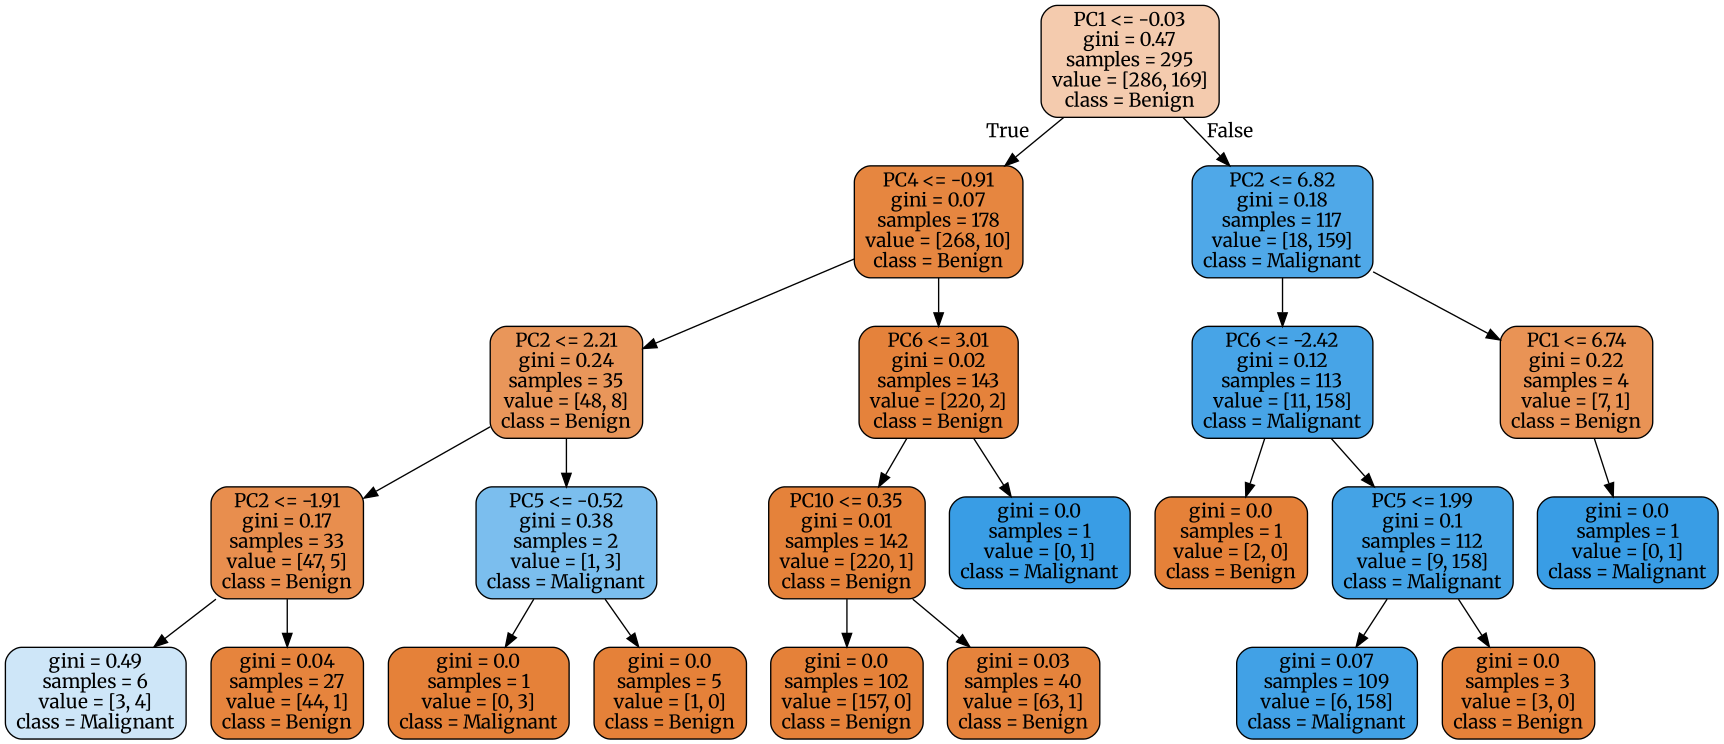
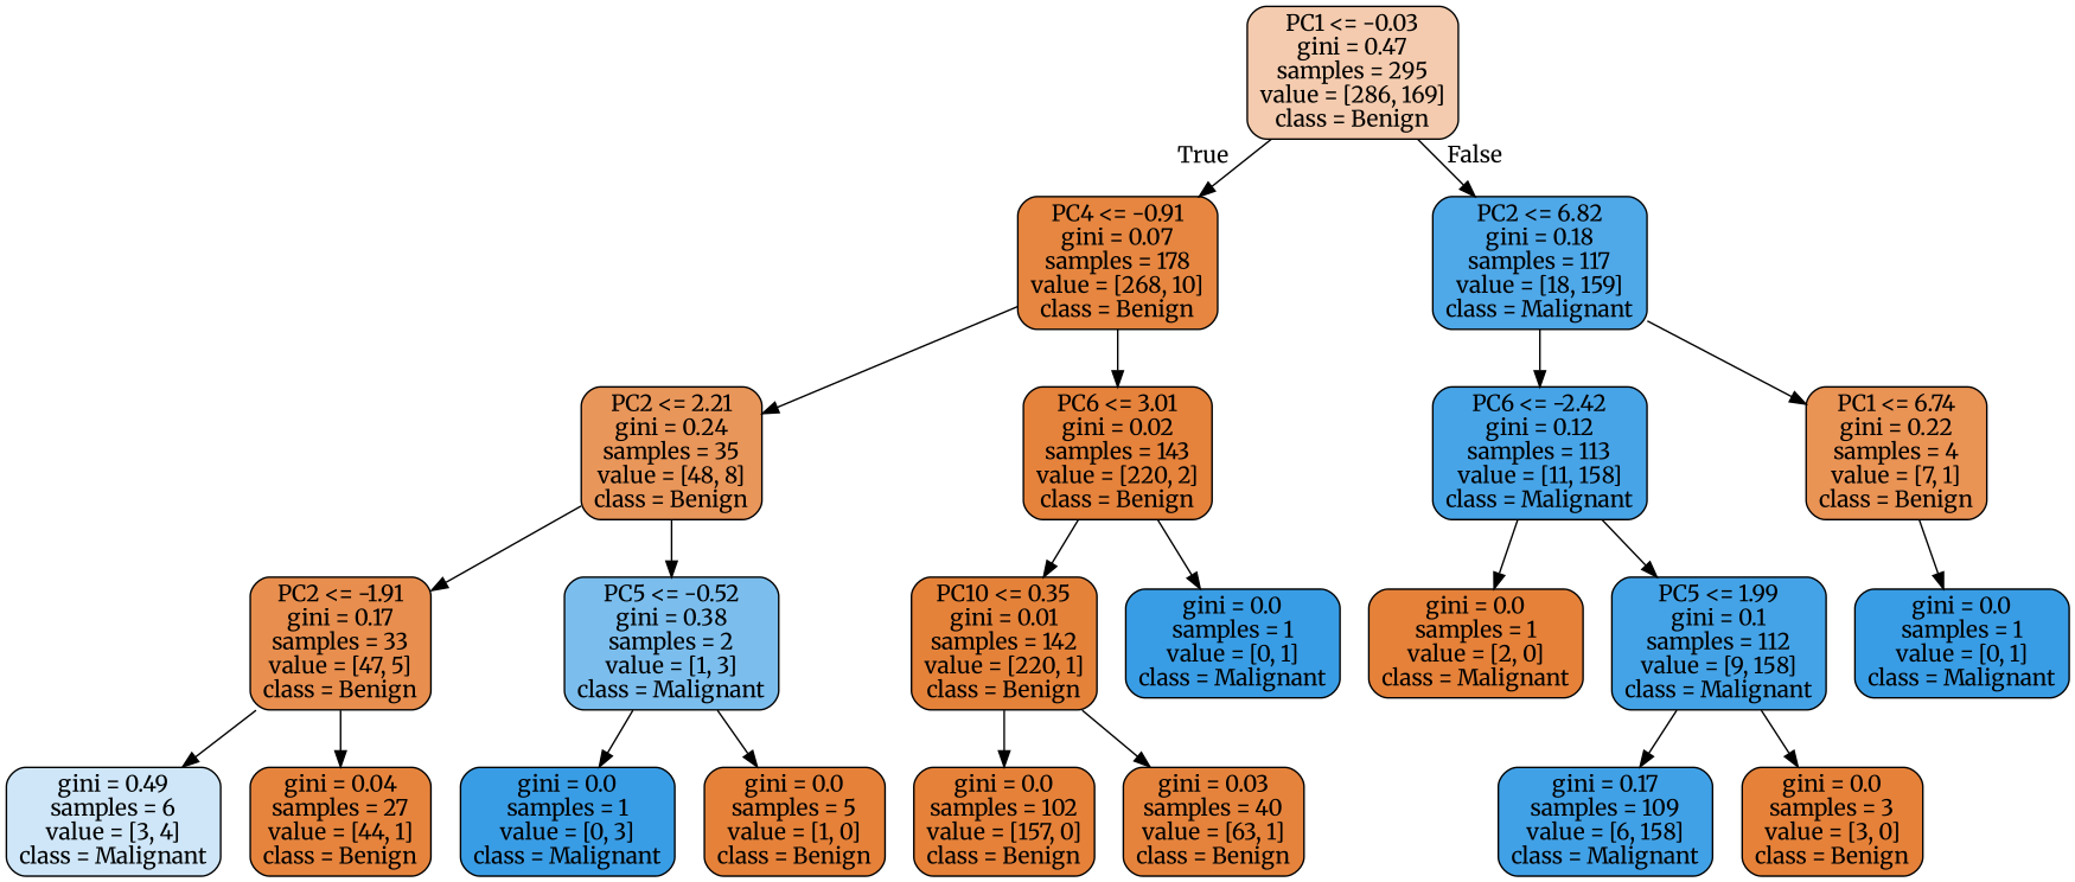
  digraph {
    fontname=Merriweather
    node [color=black fillcolor="#e58139" fontname=Merriweather shape=box style="filled, rounded"]
    edge [fontname=Merriweather]
    n1 [fillcolor="#f4cbae" label="PC1 <= -0.03\ngini = 0.47\nsamples = 295\nvalue = [286, 169]\nclass = Benign"]
    n2 [fillcolor="#e68640" label="PC4 <= -0.91\ngini = 0.07\nsamples = 178\nvalue = [268, 10]\nclass = Benign"]
    n3 [fillcolor="#4fa8e8" label="PC2 <= 6.82\ngini = 0.18\nsamples = 117\nvalue = [18, 159]\nclass = Malignant"]
    n4 [fillcolor="#e9965a" label="PC2 <= 2.21\ngini = 0.24\nsamples = 35\nvalue = [48, 8]\nclass = Benign"]
    n5 [fillcolor="#e5823b" label="PC6 <= 3.01\ngini = 0.02\nsamples = 143\nvalue = [220, 2]\nclass = Benign"]
    n6 [fillcolor="#47a4e7" label="PC6 <= -2.42\ngini = 0.12\nsamples = 113\nvalue = [11, 158]\nclass = Malignant"]
    n7 [fillcolor="#e99355" label="PC1 <= 6.74\ngini = 0.22\nsamples = 4\nvalue = [7, 1]\nclass = Benign"]
    n8 [fillcolor="#e88e4e" label="PC2 <= -1.91\ngini = 0.17\nsamples = 33\nvalue = [47, 5]\nclass = Benign"]
    n9 [fillcolor="#7bbeee" label="PC5 <= -0.52\ngini = 0.38\nsamples = 2\nvalue = [1, 3]\nclass = Malignant"]
    n10 [fillcolor="#e5823a" label="PC10 <= 0.35\ngini = 0.01\nsamples = 142\nvalue = [220, 1]\nclass = Benign"]
    n11 [fillcolor="#399de5" label="gini = 0.0\nsamples = 1\nvalue = [0, 1]\nclass = Malignant"]
    n12 [fillcolor="#cee6f8" label="gini = 0.49\nsamples = 6\nvalue = [3, 4]\nclass = Malignant"]
    n13 [fillcolor="#e6843d" label="gini = 0.04\nsamples = 27\nvalue = [44, 1]\nclass = Benign"]
-   n14 [label="gini = 0.0\nsamples = 1\nvalue = [0, 3]\nclass = Malignant"]
+   n14 [fillcolor="#399de5" label="gini = 0.0\nsamples = 1\nvalue = [0, 3]\nclass = Malignant"]
    n15 [label="gini = 0.0\nsamples = 5\nvalue = [1, 0]\nclass = Benign"]
    n16 [label="gini = 0.0\nsamples = 102\nvalue = [157, 0]\nclass = Benign"]
    n17 [fillcolor="#e5833c" label="gini = 0.03\nsamples = 40\nvalue = [63, 1]\nclass = Benign"]
-   n18 [label="gini = 0.0\nsamples = 1\nvalue = [2, 0]\nclass = Benign"]
+   n18 [label="gini = 0.0\nsamples = 1\nvalue = [2, 0]\nclass = Malignant"]
    n19 [fillcolor="#44a3e6" label="PC5 <= 1.99\ngini = 0.1\nsamples = 112\nvalue = [9, 158]\nclass = Malignant"]
    n20 [fillcolor="#399de5" label="gini = 0.0\nsamples = 1\nvalue = [0, 1]\nclass = Malignant"]
-   n21 [fillcolor="#41a1e6" label="gini = 0.07\nsamples = 109\nvalue = [6, 158]\nclass = Malignant"]
+   n21 [fillcolor="#41a1e6" label="gini = 0.17\nsamples = 109\nvalue = [6, 158]\nclass = Malignant"]
    n22 [label="gini = 0.0\nsamples = 3\nvalue = [3, 0]\nclass = Benign"]
    n1 -> n2 [headlabel=True labelangle=45 labeldistance=2.5]
    n1 -> n3 [headlabel=False labelangle=-45 labeldistance=2.5]
    n2 -> n4
    n2 -> n5
    n3 -> n6
    n3 -> n7
    n4 -> n8
    n4 -> n9
    n5 -> n10
    n5 -> n11
    n6 -> n18
    n6 -> n19
    n7 -> n20
    n8 -> n12
    n8 -> n13
    n9 -> n14
    n9 -> n15
    n10 -> n16
    n10 -> n17
    n19 -> n21
    n19 -> n22
  }
